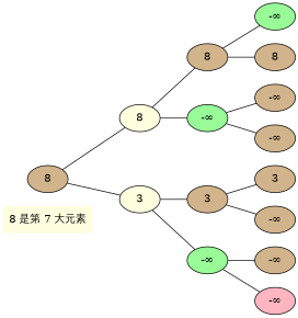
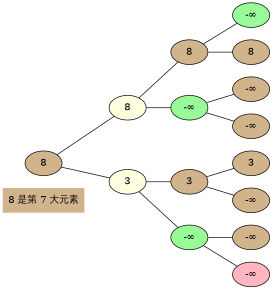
  graph {
    rankdir=LR
    node [style=filled fillcolor=tan]
-   n1 [label="8 是第 7 大元素" shape=plaintext fillcolor=lightyellow]
+   n1 [label="8 是第 7 大元素" shape=plaintext]
    n2 [label=8]
    n3 [label=8 fillcolor=lightyellow]
    n4 [label=3 fillcolor=lightyellow]
    n5 [label=8]
    n6 [label="-∞" fillcolor=palegreen]
    n7 [label=3]
    n8 [label="-∞" fillcolor=palegreen]
    n9 [label="-∞" fillcolor=palegreen]
    n10 [label=8]
    n11 [label="-∞"]
    n12 [label="-∞"]
    n13 [label=3]
    n14 [label="-∞"]
    n15 [label="-∞"]
    n16 [label="-∞" fillcolor=lightpink]
    n2 -- n3
    n2 -- n4
    n3 -- n5
    n3 -- n6
    n4 -- n7
    n4 -- n8
    n5 -- n9
    n5 -- n10
    n6 -- n11
    n6 -- n12
    n7 -- n13
    n7 -- n14
    n8 -- n15
    n8 -- n16
  }
